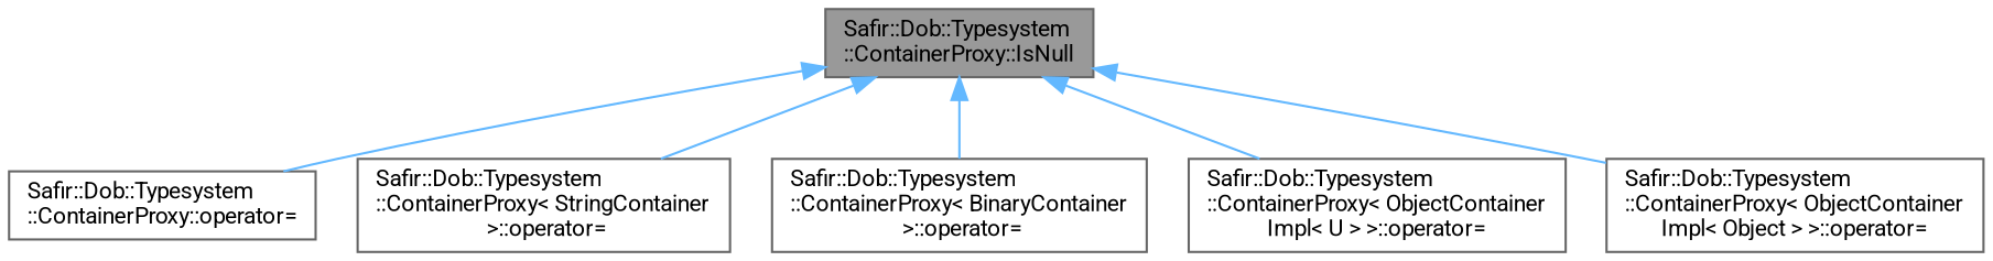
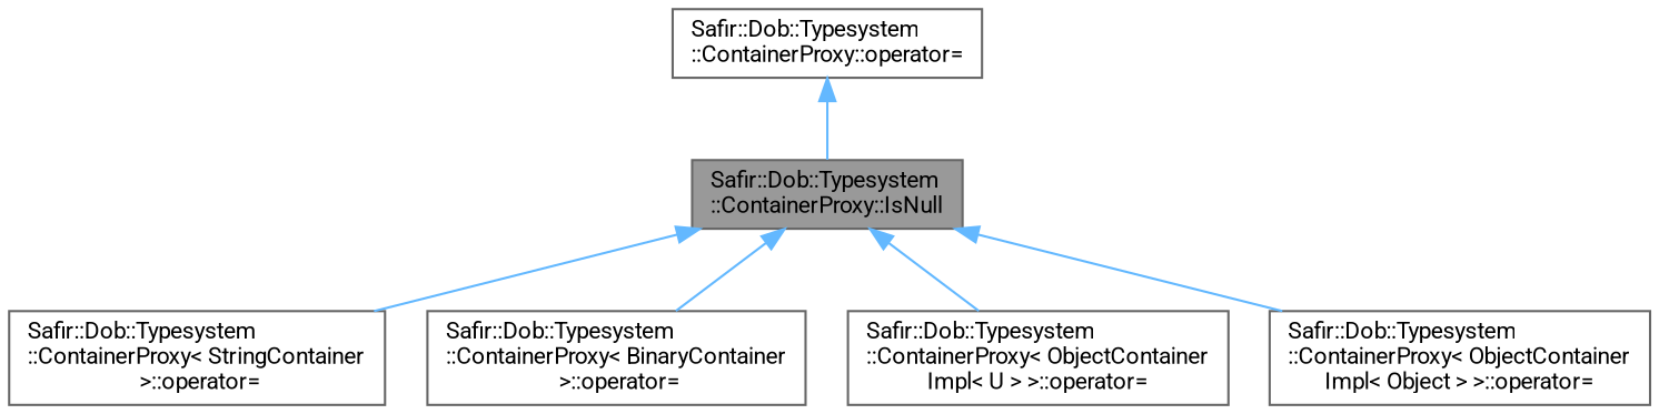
  digraph {
    rankdir=TB
    fontname=Roboto
    node [color=grey40 fillcolor=white fontname=Roboto fontsize=10 shape=box style=filled]
    edge [color=steelblue1 dir=back fontname=Roboto fontsize=10 labelfontname=Helvetica labelfontsize=10 style=solid]
    n1 [color=gray40 fillcolor=grey60 fontcolor=black height=0.2 label="Safir::Dob::Typesystem\l::ContainerProxy::IsNull" width=0.4]
    n2 [height=0.2 label="Safir::Dob::Typesystem\l::ContainerProxy::operator=" width=0.4]
    n3 [height=0.2 label="Safir::Dob::Typesystem\l::ContainerProxy\< StringContainer\l \>::operator=" width=0.4]
    n4 [height=0.2 label="Safir::Dob::Typesystem\l::ContainerProxy\< BinaryContainer\l \>::operator=" width=0.4]
    n5 [height=0.2 label="Safir::Dob::Typesystem\l::ContainerProxy\< ObjectContainer\lImpl\< U \> \>::operator=" width=0.4]
    n6 [height=0.2 label="Safir::Dob::Typesystem\l::ContainerProxy\< ObjectContainer\lImpl\< Object \> \>::operator=" width=0.4]
-   n1 -> n2
+   n2 -> n1
    n1 -> n3
    n1 -> n4
    n1 -> n5
    n1 -> n6
  }
